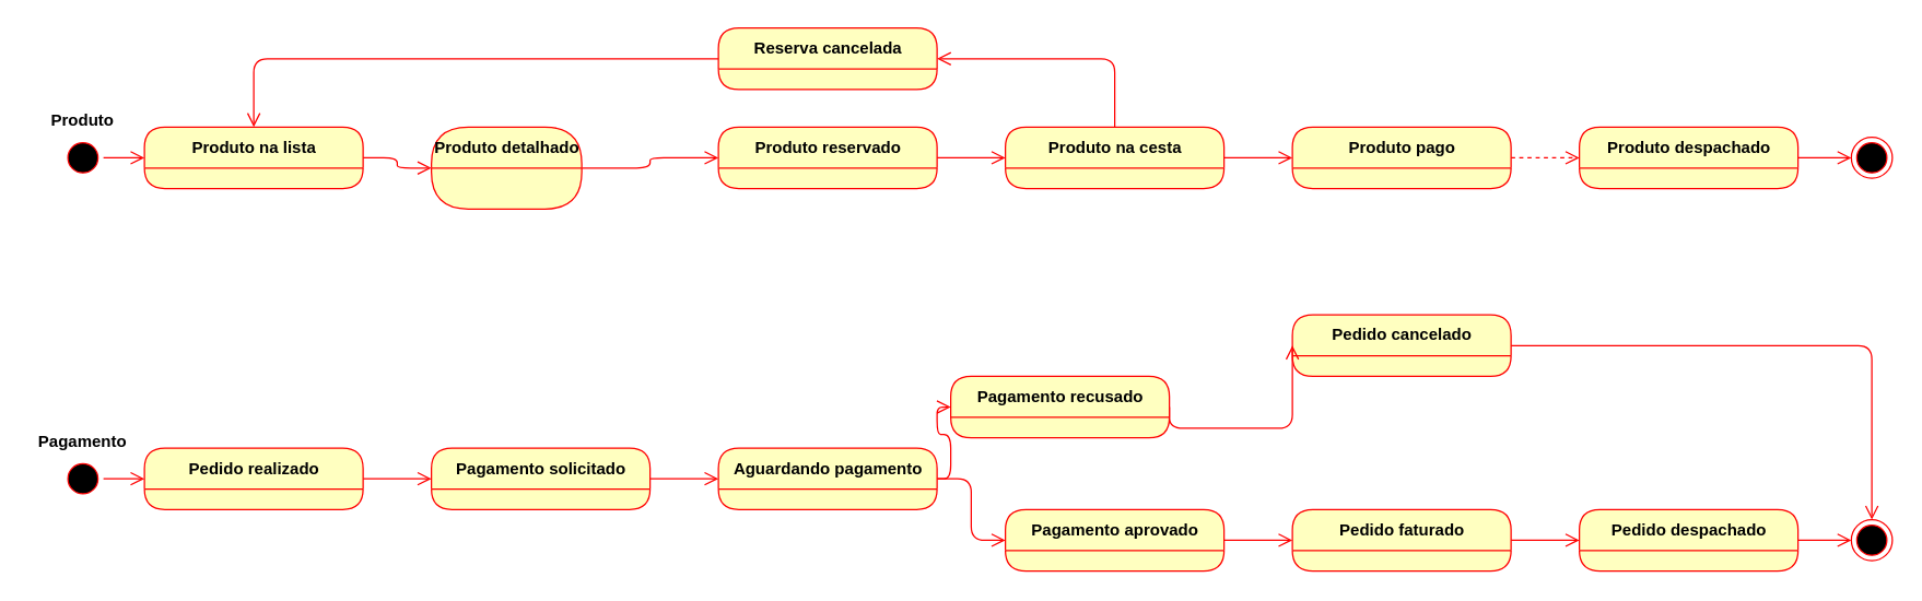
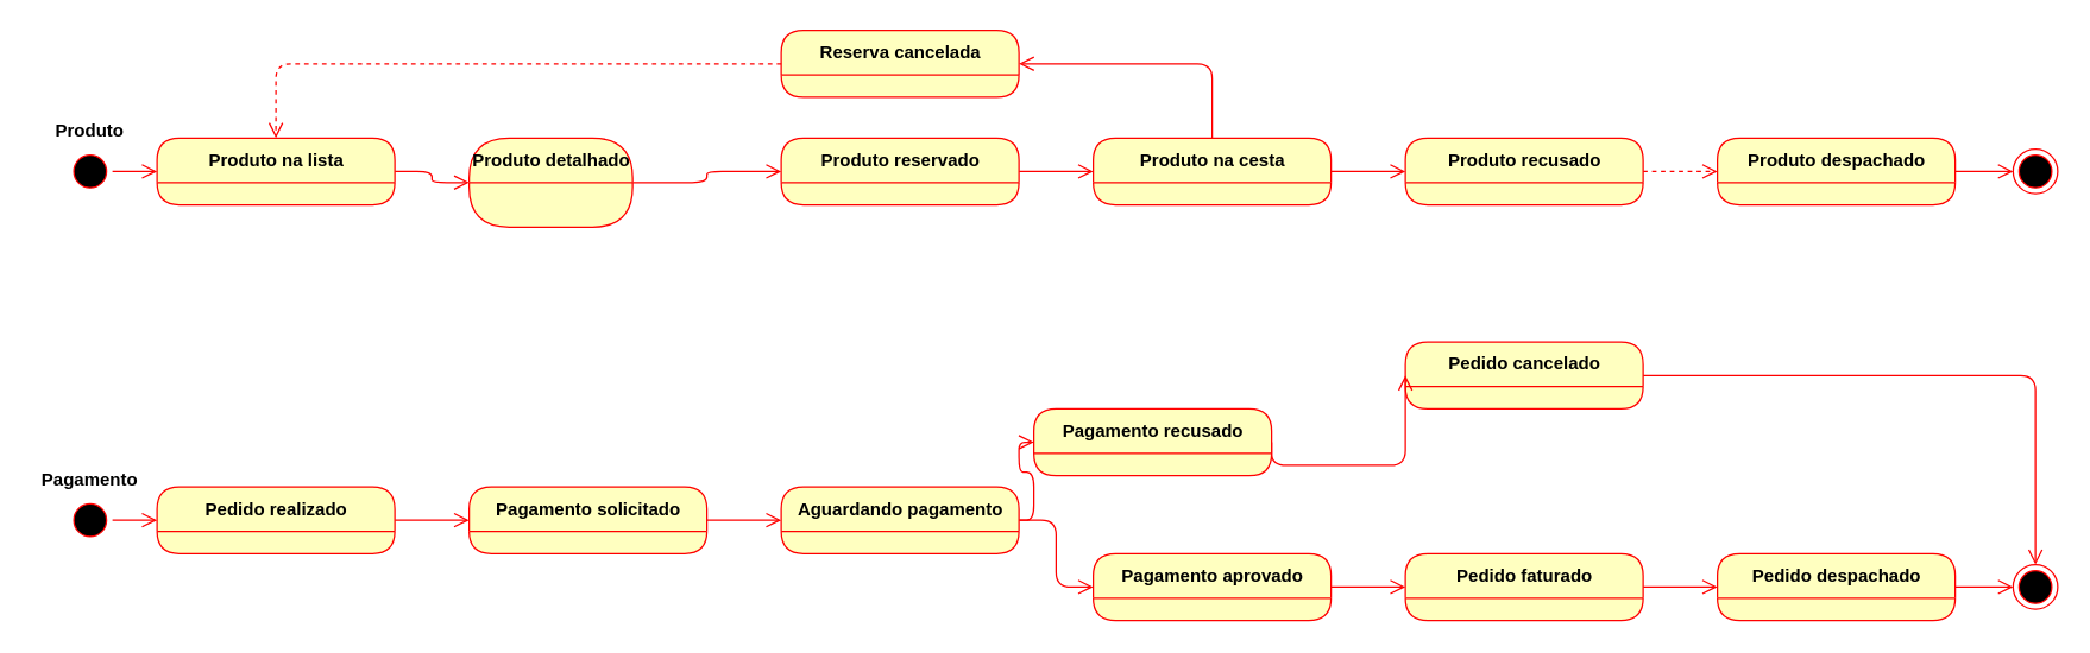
  <mxCell id="0" />
  <mxCell id="1" parent="0" />
  <mxCell id="2" value="" style="ellipse;html=1;shape=startState;fillColor=#000000;strokeColor=#ff0000;" parent="1" vertex="1"><mxGeometry x="45" y="100" width="30" height="30" as="geometry" /></mxCell>
  <mxCell id="3" value="" style="edgeStyle=orthogonalEdgeStyle;html=1;verticalAlign=bottom;endArrow=open;endSize=8;strokeColor=#ff0000;entryX=0;entryY=0.5;entryDx=0;entryDy=0;" parent="1" source="2" edge="1" target="5"><mxGeometry relative="1" as="geometry"><mxPoint x="50" y="190" as="targetPoint" /></mxGeometry></mxCell>
  <mxCell id="4" value="" style="edgeStyle=orthogonalEdgeStyle;html=1;verticalAlign=bottom;endArrow=open;endSize=8;strokeColor=#ff0000;exitX=1;exitY=0.5;exitDx=0;exitDy=0;entryX=0;entryY=0.5;entryDx=0;entryDy=0;" edge="1" source="5" parent="1" target="7"><mxGeometry relative="1" as="geometry"><mxPoint x="305" y="115" as="targetPoint" /><Array as="points" /></mxGeometry></mxCell>
  <mxCell id="5" value="Produto na lista" style="swimlane;html=1;fontStyle=1;align=center;verticalAlign=middle;childLayout=stackLayout;horizontal=1;startSize=30;horizontalStack=0;resizeParent=0;resizeLast=1;container=0;fontColor=#000000;collapsible=0;rounded=1;arcSize=30;strokeColor=#ff0000;fillColor=#ffffc0;swimlaneFillColor=#ffffc0;dropTarget=0;" vertex="1" parent="1"><mxGeometry x="105" y="92.5" width="160" height="45" as="geometry" /></mxCell>
  <mxCell id="6" value="" style="edgeStyle=orthogonalEdgeStyle;html=1;verticalAlign=bottom;endArrow=open;endSize=8;strokeColor=#ff0000;exitX=1;exitY=0.5;exitDx=0;exitDy=0;entryX=0;entryY=0.5;entryDx=0;entryDy=0;" edge="1" parent="1" source="7" target="12"><mxGeometry relative="1" as="geometry"><mxPoint x="515" y="115" as="targetPoint" /><Array as="points" /></mxGeometry></mxCell>
  <mxCell id="7" value="Produto detalhado" style="swimlane;html=1;fontStyle=1;align=center;verticalAlign=middle;childLayout=stackLayout;horizontal=1;startSize=30;horizontalStack=0;resizeParent=0;resizeLast=1;container=0;fontColor=#000000;collapsible=0;rounded=1;arcSize=30;strokeColor=#ff0000;fillColor=#ffffc0;swimlaneFillColor=#ffffc0;dropTarget=0;" vertex="1" parent="1"><mxGeometry x="315" y="92.5" width="110" height="60" as="geometry" /></mxCell>
  <mxCell id="8" value="" style="edgeStyle=orthogonalEdgeStyle;html=1;verticalAlign=bottom;endArrow=open;endSize=8;strokeColor=#ff0000;exitX=1;exitY=0.5;exitDx=0;exitDy=0;entryX=0;entryY=0.5;entryDx=0;entryDy=0;" edge="1" parent="1" source="13" target="14"><mxGeometry relative="1" as="geometry"><mxPoint x="935" y="115" as="targetPoint" /><Array as="points" /></mxGeometry></mxCell>
  <mxCell id="9" value="" style="edgeStyle=orthogonalEdgeStyle;html=1;verticalAlign=bottom;endArrow=open;endSize=8;strokeColor=#ff0000;exitX=1;exitY=0.5;exitDx=0;exitDy=0;entryX=0;entryY=0.5;entryDx=0;entryDy=0;dashed=1;" edge="1" parent="1" source="14" target="15"><mxGeometry relative="1" as="geometry"><mxPoint x="1145" y="115" as="targetPoint" /><Array as="points" /></mxGeometry></mxCell>
  <mxCell id="10" value="" style="edgeStyle=orthogonalEdgeStyle;html=1;verticalAlign=bottom;endArrow=open;endSize=8;strokeColor=#ff0000;exitX=1;exitY=0.5;exitDx=0;exitDy=0;entryX=0;entryY=0.5;entryDx=0;entryDy=0;" edge="1" parent="1" source="15" target="16"><mxGeometry relative="1" as="geometry"><mxPoint x="1355" y="115" as="targetPoint" /><Array as="points" /></mxGeometry></mxCell>
  <mxCell id="11" value="" style="edgeStyle=orthogonalEdgeStyle;html=1;verticalAlign=bottom;endArrow=open;endSize=8;strokeColor=#ff0000;exitX=1;exitY=0.5;exitDx=0;exitDy=0;entryX=0;entryY=0.5;entryDx=0;entryDy=0;" edge="1" parent="1" source="12" target="13"><mxGeometry relative="1" as="geometry"><mxPoint x="725" y="115" as="targetPoint" /><Array as="points" /></mxGeometry></mxCell>
  <mxCell id="12" value="Produto reservado" style="swimlane;html=1;fontStyle=1;align=center;verticalAlign=middle;childLayout=stackLayout;horizontal=1;startSize=30;horizontalStack=0;resizeParent=0;resizeLast=1;container=0;fontColor=#000000;collapsible=0;rounded=1;arcSize=30;strokeColor=#ff0000;fillColor=#ffffc0;swimlaneFillColor=#ffffc0;dropTarget=0;" vertex="1" parent="1"><mxGeometry x="525" y="92.5" width="160" height="45" as="geometry" /></mxCell>
  <mxCell id="13" value="Produto na cesta" style="swimlane;html=1;fontStyle=1;align=center;verticalAlign=middle;childLayout=stackLayout;horizontal=1;startSize=30;horizontalStack=0;resizeParent=0;resizeLast=1;container=0;fontColor=#000000;collapsible=0;rounded=1;arcSize=30;strokeColor=#ff0000;fillColor=#ffffc0;swimlaneFillColor=#ffffc0;dropTarget=0;" vertex="1" parent="1"><mxGeometry x="735" y="92.5" width="160" height="45" as="geometry" /></mxCell>
- <mxCell id="14" value="Produto pago" style="swimlane;html=1;fontStyle=1;align=center;verticalAlign=middle;childLayout=stackLayout;horizontal=1;startSize=30;horizontalStack=0;resizeParent=0;resizeLast=1;container=0;fontColor=#000000;collapsible=0;rounded=1;arcSize=30;strokeColor=#ff0000;fillColor=#ffffc0;swimlaneFillColor=#ffffc0;dropTarget=0;" vertex="1" parent="1"><mxGeometry x="945" y="92.5" width="160" height="45" as="geometry" /></mxCell>
+ <mxCell id="14" value="Produto recusado" style="swimlane;html=1;fontStyle=1;align=center;verticalAlign=middle;childLayout=stackLayout;horizontal=1;startSize=30;horizontalStack=0;resizeParent=0;resizeLast=1;container=0;fontColor=#000000;collapsible=0;rounded=1;arcSize=30;strokeColor=#ff0000;fillColor=#ffffc0;swimlaneFillColor=#ffffc0;dropTarget=0;" vertex="1" parent="1"><mxGeometry x="945" y="92.5" width="160" height="45" as="geometry" /></mxCell>
  <mxCell id="15" value="Produto despachado" style="swimlane;html=1;fontStyle=1;align=center;verticalAlign=middle;childLayout=stackLayout;horizontal=1;startSize=30;horizontalStack=0;resizeParent=0;resizeLast=1;container=0;fontColor=#000000;collapsible=0;rounded=1;arcSize=30;strokeColor=#ff0000;fillColor=#ffffc0;swimlaneFillColor=#ffffc0;dropTarget=0;" vertex="1" parent="1"><mxGeometry x="1155" y="92.5" width="160" height="45" as="geometry" /></mxCell>
  <mxCell id="16" value="" style="ellipse;html=1;shape=endState;fillColor=#000000;strokeColor=#ff0000;" vertex="1" parent="1"><mxGeometry x="1354" y="100" width="30" height="30" as="geometry" /></mxCell>
  <mxCell id="17" value="" style="ellipse;html=1;shape=startState;fillColor=#000000;strokeColor=#ff0000;" vertex="1" parent="1"><mxGeometry x="45" y="335" width="30" height="30" as="geometry" /></mxCell>
  <mxCell id="18" value="" style="edgeStyle=orthogonalEdgeStyle;html=1;verticalAlign=bottom;endArrow=open;endSize=8;strokeColor=#ff0000;entryX=0;entryY=0.5;entryDx=0;entryDy=0;" edge="1" parent="1" source="17" target="31"><mxGeometry relative="1" as="geometry"><mxPoint x="50" y="425" as="targetPoint" /></mxGeometry></mxCell>
  <mxCell id="19" value="" style="edgeStyle=orthogonalEdgeStyle;html=1;verticalAlign=bottom;endArrow=open;endSize=8;strokeColor=#ff0000;exitX=1;exitY=0.5;exitDx=0;exitDy=0;entryX=0;entryY=0.5;entryDx=0;entryDy=0;" edge="1" parent="1" source="31" target="35"><mxGeometry relative="1" as="geometry"><mxPoint x="305" y="350.5" as="targetPoint" /><Array as="points" /></mxGeometry></mxCell>
  <mxCell id="20" value="" style="edgeStyle=orthogonalEdgeStyle;html=1;verticalAlign=bottom;endArrow=open;endSize=8;strokeColor=#ff0000;exitX=1;exitY=0.5;exitDx=0;exitDy=0;entryX=0;entryY=0.5;entryDx=0;entryDy=0;" edge="1" parent="1" source="32" target="33"><mxGeometry relative="1" as="geometry"><mxPoint x="725" y="350.5" as="targetPoint" /><Array as="points" /></mxGeometry></mxCell>
  <mxCell id="21" value="" style="edgeStyle=orthogonalEdgeStyle;html=1;verticalAlign=bottom;endArrow=open;endSize=8;strokeColor=#ff0000;entryX=0.5;entryY=0;entryDx=0;entryDy=0;exitX=1;exitY=0.5;exitDx=0;exitDy=0;" edge="1" parent="1" source="38" target="26"><mxGeometry relative="1" as="geometry"><mxPoint x="935" y="313" as="targetPoint" /><Array as="points" /><mxPoint x="1215" y="313" as="sourcePoint" /></mxGeometry></mxCell>
  <mxCell id="22" value="" style="edgeStyle=orthogonalEdgeStyle;html=1;verticalAlign=bottom;endArrow=open;endSize=8;strokeColor=#ff0000;exitX=1;exitY=0.5;exitDx=0;exitDy=0;entryX=0;entryY=0.5;entryDx=0;entryDy=0;" edge="1" parent="1" source="34" target="37"><mxGeometry relative="1" as="geometry"><mxPoint x="945" y="395" as="targetPoint" /><Array as="points" /></mxGeometry></mxCell>
  <mxCell id="23" value="" style="edgeStyle=orthogonalEdgeStyle;html=1;verticalAlign=bottom;endArrow=open;endSize=8;strokeColor=#ff0000;exitX=1;exitY=0.5;exitDx=0;exitDy=0;entryX=0;entryY=0.5;entryDx=0;entryDy=0;" edge="1" parent="1" source="35" target="32"><mxGeometry relative="1" as="geometry"><mxPoint x="515" y="350.5" as="targetPoint" /><Array as="points" /><mxPoint x="595" y="430" as="sourcePoint" /></mxGeometry></mxCell>
  <mxCell id="24" value="" style="edgeStyle=orthogonalEdgeStyle;html=1;verticalAlign=bottom;endArrow=open;endSize=8;strokeColor=#ff0000;exitX=1;exitY=0.5;exitDx=0;exitDy=0;entryX=0;entryY=0.5;entryDx=0;entryDy=0;" edge="1" parent="1" source="37" target="36"><mxGeometry relative="1" as="geometry"><mxPoint x="1145" y="395.5" as="targetPoint" /><Array as="points" /><mxPoint x="1105" y="395" as="sourcePoint" /></mxGeometry></mxCell>
  <mxCell id="25" value="" style="edgeStyle=orthogonalEdgeStyle;html=1;verticalAlign=bottom;endArrow=open;endSize=8;strokeColor=#ff0000;exitX=1;exitY=0.5;exitDx=0;exitDy=0;entryX=0;entryY=0.5;entryDx=0;entryDy=0;" edge="1" parent="1" source="36" target="26"><mxGeometry relative="1" as="geometry"><mxPoint x="1345" y="395.5" as="targetPoint" /><Array as="points" /></mxGeometry></mxCell>
  <mxCell id="26" value="" style="ellipse;html=1;shape=endState;fillColor=#000000;strokeColor=#ff0000;" vertex="1" parent="1"><mxGeometry x="1354" y="380" width="30" height="30" as="geometry" /></mxCell>
  <mxCell id="27" value="" style="edgeStyle=orthogonalEdgeStyle;html=1;verticalAlign=bottom;endArrow=open;endSize=8;strokeColor=#ff0000;exitX=1;exitY=0.5;exitDx=0;exitDy=0;entryX=0;entryY=0.5;entryDx=0;entryDy=0;" edge="1" parent="1" source="32" target="34"><mxGeometry relative="1" as="geometry"><mxPoint x="735" y="360.5" as="targetPoint" /><Array as="points" /><mxPoint x="695" y="360" as="sourcePoint" /></mxGeometry></mxCell>
  <mxCell id="28" value="Reserva cancelada" style="swimlane;html=1;fontStyle=1;align=center;verticalAlign=middle;childLayout=stackLayout;horizontal=1;startSize=30;horizontalStack=0;resizeParent=0;resizeLast=1;container=0;fontColor=#000000;collapsible=0;rounded=1;arcSize=30;strokeColor=#ff0000;fillColor=#ffffc0;swimlaneFillColor=#ffffc0;dropTarget=0;" vertex="1" parent="1"><mxGeometry x="525" y="20" width="160" height="45" as="geometry" /></mxCell>
  <mxCell id="29" value="" style="edgeStyle=orthogonalEdgeStyle;html=1;verticalAlign=bottom;endArrow=open;endSize=8;strokeColor=#ff0000;exitX=0.5;exitY=0;exitDx=0;exitDy=0;entryX=1;entryY=0.5;entryDx=0;entryDy=0;" edge="1" parent="1" source="13" target="28"><mxGeometry relative="1" as="geometry"><mxPoint x="745" y="125" as="targetPoint" /><Array as="points" /><mxPoint x="695" y="125" as="sourcePoint" /></mxGeometry></mxCell>
- <mxCell id="30" value="" style="edgeStyle=orthogonalEdgeStyle;html=1;verticalAlign=bottom;endArrow=open;endSize=8;strokeColor=#ff0000;exitX=0;exitY=0.5;exitDx=0;exitDy=0;entryX=0.5;entryY=0;entryDx=0;entryDy=0;" edge="1" parent="1" source="28" target="5"><mxGeometry relative="1" as="geometry"><mxPoint x="245" y="30" as="targetPoint" /><Array as="points" /><mxPoint x="825" y="102.5" as="sourcePoint" /></mxGeometry></mxCell>
+ <mxCell id="30" value="" style="edgeStyle=orthogonalEdgeStyle;html=1;verticalAlign=bottom;endArrow=open;endSize=8;strokeColor=#ff0000;exitX=0;exitY=0.5;exitDx=0;exitDy=0;entryX=0.5;entryY=0;entryDx=0;entryDy=0;dashed=1;" edge="1" parent="1" source="28" target="5"><mxGeometry relative="1" as="geometry"><mxPoint x="245" y="30" as="targetPoint" /><Array as="points" /><mxPoint x="825" y="102.5" as="sourcePoint" /></mxGeometry></mxCell>
  <mxCell id="31" value="Pedido realizado" style="swimlane;html=1;fontStyle=1;align=center;verticalAlign=middle;childLayout=stackLayout;horizontal=1;startSize=30;horizontalStack=0;resizeParent=0;resizeLast=1;container=0;fontColor=#000000;collapsible=0;rounded=1;arcSize=30;strokeColor=#ff0000;fillColor=#ffffc0;swimlaneFillColor=#ffffc0;dropTarget=0;" vertex="1" parent="1"><mxGeometry x="105" y="327.5" width="160" height="45" as="geometry" /></mxCell>
  <mxCell id="32" value="Aguardando pagamento" style="swimlane;html=1;fontStyle=1;align=center;verticalAlign=middle;childLayout=stackLayout;horizontal=1;startSize=30;horizontalStack=0;resizeParent=0;resizeLast=1;container=0;fontColor=#000000;collapsible=0;rounded=1;arcSize=30;strokeColor=#ff0000;fillColor=#ffffc0;swimlaneFillColor=#ffffc0;dropTarget=0;" vertex="1" parent="1"><mxGeometry x="525" y="327.5" width="160" height="45" as="geometry" /></mxCell>
  <mxCell id="33" value="Pagamento recusado" style="swimlane;html=1;fontStyle=1;align=center;verticalAlign=middle;childLayout=stackLayout;horizontal=1;startSize=30;horizontalStack=0;resizeParent=0;resizeLast=1;container=0;fontColor=#000000;collapsible=0;rounded=1;arcSize=30;strokeColor=#ff0000;fillColor=#ffffc0;swimlaneFillColor=#ffffc0;dropTarget=0;" vertex="1" parent="1"><mxGeometry x="695" y="275" width="160" height="45" as="geometry" /></mxCell>
  <mxCell id="34" value="Pagamento aprovado" style="swimlane;html=1;fontStyle=1;align=center;verticalAlign=middle;childLayout=stackLayout;horizontal=1;startSize=30;horizontalStack=0;resizeParent=0;resizeLast=1;container=0;fontColor=#000000;collapsible=0;rounded=1;arcSize=30;strokeColor=#ff0000;fillColor=#ffffc0;swimlaneFillColor=#ffffc0;dropTarget=0;" vertex="1" parent="1"><mxGeometry x="735" y="372.5" width="160" height="45" as="geometry" /></mxCell>
  <mxCell id="35" value="Pagamento solicitado" style="swimlane;html=1;fontStyle=1;align=center;verticalAlign=middle;childLayout=stackLayout;horizontal=1;startSize=30;horizontalStack=0;resizeParent=0;resizeLast=1;container=0;fontColor=#000000;collapsible=0;rounded=1;arcSize=30;strokeColor=#ff0000;fillColor=#ffffc0;swimlaneFillColor=#ffffc0;dropTarget=0;" vertex="1" parent="1"><mxGeometry x="315" y="327.5" width="160" height="45" as="geometry" /></mxCell>
  <mxCell id="36" value="Pedido despachado" style="swimlane;html=1;fontStyle=1;align=center;verticalAlign=middle;childLayout=stackLayout;horizontal=1;startSize=30;horizontalStack=0;resizeParent=0;resizeLast=1;container=0;fontColor=#000000;collapsible=0;rounded=1;arcSize=30;strokeColor=#ff0000;fillColor=#ffffc0;swimlaneFillColor=#ffffc0;dropTarget=0;" vertex="1" parent="1"><mxGeometry x="1155" y="372.5" width="160" height="45" as="geometry" /></mxCell>
  <mxCell id="37" value="Pedido faturado" style="swimlane;html=1;fontStyle=1;align=center;verticalAlign=middle;childLayout=stackLayout;horizontal=1;startSize=30;horizontalStack=0;resizeParent=0;resizeLast=1;container=0;fontColor=#000000;collapsible=0;rounded=1;arcSize=30;strokeColor=#ff0000;fillColor=#ffffc0;swimlaneFillColor=#ffffc0;dropTarget=0;" vertex="1" parent="1"><mxGeometry x="945" y="372.5" width="160" height="45" as="geometry" /></mxCell>
  <mxCell id="38" value="Pedido cancelado" style="swimlane;html=1;fontStyle=1;align=center;verticalAlign=middle;childLayout=stackLayout;horizontal=1;startSize=30;horizontalStack=0;resizeParent=0;resizeLast=1;container=0;fontColor=#000000;collapsible=0;rounded=1;arcSize=30;strokeColor=#ff0000;fillColor=#ffffc0;swimlaneFillColor=#ffffc0;dropTarget=0;" vertex="1" parent="1"><mxGeometry x="945" y="230" width="160" height="45" as="geometry" /></mxCell>
  <mxCell id="39" value="" style="edgeStyle=orthogonalEdgeStyle;html=1;verticalAlign=bottom;endArrow=open;endSize=8;strokeColor=#ff0000;entryX=0;entryY=0.5;entryDx=0;entryDy=0;exitX=1;exitY=0.5;exitDx=0;exitDy=0;" edge="1" parent="1" source="33" target="38"><mxGeometry relative="1" as="geometry"><mxPoint x="535" y="400" as="targetPoint" /><Array as="points"><mxPoint x="915" y="313" /><mxPoint x="915" y="313" /></Array><mxPoint x="485" y="400" as="sourcePoint" /></mxGeometry></mxCell>
  <mxCell id="40" value="Produto" style="text;align=center;fontStyle=1;verticalAlign=middle;spacingLeft=3;spacingRight=3;strokeColor=none;rotatable=0;points=[[0,0.5],[1,0.5]];portConstraint=eastwest;" vertex="1" parent="1"><mxGeometry x="20" y="74" width="80" height="26" as="geometry" /></mxCell>
  <mxCell id="41" value="Pagamento" style="text;align=center;fontStyle=1;verticalAlign=middle;spacingLeft=3;spacingRight=3;strokeColor=none;rotatable=0;points=[[0,0.5],[1,0.5]];portConstraint=eastwest;" vertex="1" parent="1"><mxGeometry x="20" y="309" width="80" height="26" as="geometry" /></mxCell>
